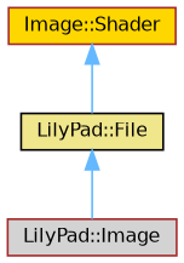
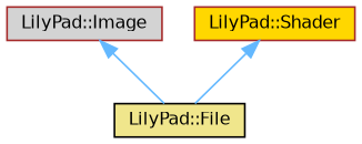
  digraph {
    node [color=brown fontname=Helvetica fontsize=10 shape=box style=filled]
    edge [color=steelblue1 dir=back fontname=Helvetica fontsize=10 labelfontname=Helvetica labelfontsize=10 style=solid]
    n1 [color=black fillcolor=khaki fontcolor=black height=0.2 label="LilyPad::File" width=0.4]
    n2 [fillcolor=lightgrey height=0.2 label="LilyPad::Image" width=0.4]
-   n3 [fillcolor=gold height=0.2 label="Image::Shader" width=0.4]
-   n1 -> n2
+   n3 [fillcolor=gold height=0.2 label="LilyPad::Shader" width=0.4]
+   n2 -> n1
    n3 -> n1
  }
